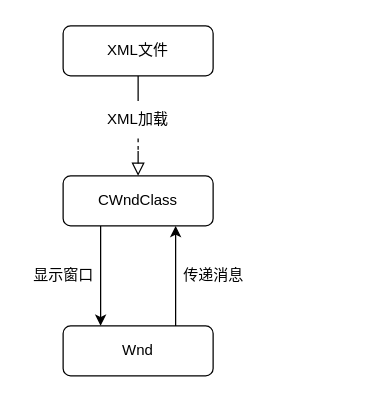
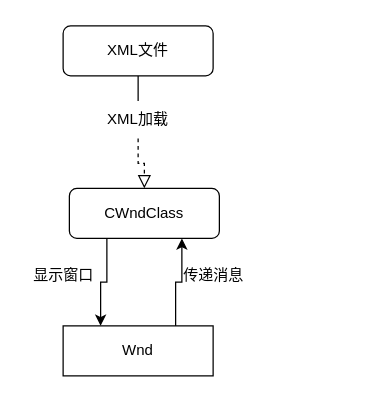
  <mxCell id="0" />
  <mxCell id="1" parent="0" />
  <mxCell id="2" value="" style="group" vertex="1" connectable="0" parent="1"><mxGeometry x="20" y="20" width="270" height="280" as="geometry" /></mxCell>
  <mxCell id="3" value="XML文件" style="rounded=1;whiteSpace=wrap;html=1;fontSize=12;glass=0;strokeWidth=1;shadow=0;" parent="2" vertex="1"><mxGeometry x="30" width="120" height="40" as="geometry" /></mxCell>
- <mxCell id="4" value="CWndClass" style="rounded=1;whiteSpace=wrap;html=1;fontSize=12;glass=0;strokeWidth=1;shadow=0;" parent="2" vertex="1"><mxGeometry x="30" y="120" width="120" height="40" as="geometry" /></mxCell>
+ <mxCell id="4" value="CWndClass" style="rounded=1;whiteSpace=wrap;html=1;fontSize=12;glass=0;strokeWidth=1;shadow=0;" parent="2" vertex="1"><mxGeometry x="35" y="130" width="120" height="40" as="geometry" /></mxCell>
  <mxCell id="5" value="XML加载" style="text;html=1;strokeColor=none;fillColor=none;align=center;verticalAlign=middle;whiteSpace=wrap;rounded=0;" vertex="1" parent="2"><mxGeometry x="60" y="60" width="60" height="30" as="geometry" /></mxCell>
  <mxCell id="6" value="" style="rounded=0;html=1;jettySize=auto;orthogonalLoop=1;fontSize=11;endArrow=block;endFill=0;endSize=8;strokeWidth=1;shadow=0;labelBackgroundColor=none;edgeStyle=orthogonalEdgeStyle;startArrow=none;entryX=0.5;entryY=0;entryDx=0;entryDy=0;dashed=1;" parent="2" source="5" target="4" edge="1"><mxGeometry relative="1" as="geometry"><mxPoint x="90" y="120" as="targetPoint" /></mxGeometry></mxCell>
  <mxCell id="7" value="" style="rounded=0;html=1;jettySize=auto;orthogonalLoop=1;fontSize=11;endArrow=none;endFill=0;endSize=8;strokeWidth=1;shadow=0;labelBackgroundColor=none;edgeStyle=orthogonalEdgeStyle;" edge="1" parent="2" source="3" target="5"><mxGeometry relative="1" as="geometry"><mxPoint x="90" y="10" as="sourcePoint" /><mxPoint x="90" y="120" as="targetPoint" /></mxGeometry></mxCell>
  <mxCell id="8" style="edgeStyle=orthogonalEdgeStyle;rounded=0;orthogonalLoop=1;jettySize=auto;html=1;exitX=0.75;exitY=0;exitDx=0;exitDy=0;entryX=0.75;entryY=1;entryDx=0;entryDy=0;fontSize=12;" edge="1" parent="2" source="9" target="4"><mxGeometry relative="1" as="geometry" /></mxCell>
- <mxCell id="9" value="Wnd" style="rounded=1;whiteSpace=wrap;html=1;fontSize=12;glass=0;strokeWidth=1;shadow=0;" vertex="1" parent="2"><mxGeometry x="30" y="240" width="120" height="40" as="geometry" /></mxCell>
+ <mxCell id="9" value="Wnd" style="whiteSpace=wrap;html=1;fontSize=12;glass=0;strokeWidth=1;shadow=0;rounded=0;" vertex="1" parent="2"><mxGeometry x="30" y="240" width="120" height="40" as="geometry" /></mxCell>
  <mxCell id="10" value="" style="edgeStyle=orthogonalEdgeStyle;rounded=0;orthogonalLoop=1;jettySize=auto;html=1;fontSize=12;entryX=0.25;entryY=0;entryDx=0;entryDy=0;exitX=0.25;exitY=1;exitDx=0;exitDy=0;" edge="1" parent="2" source="4" target="9"><mxGeometry relative="1" as="geometry" /></mxCell>
  <mxCell id="11" value="显示窗口" style="text;html=1;align=center;verticalAlign=middle;resizable=0;points=[];autosize=1;strokeColor=none;fillColor=none;fontSize=12;" vertex="1" parent="2"><mxGeometry y="190" width="60" height="20" as="geometry" /></mxCell>
  <mxCell id="12" value="传递消息" style="text;html=1;align=center;verticalAlign=middle;resizable=0;points=[];autosize=1;strokeColor=none;fillColor=none;fontSize=12;" vertex="1" parent="2"><mxGeometry x="120" y="190" width="60" height="20" as="geometry" /></mxCell>
